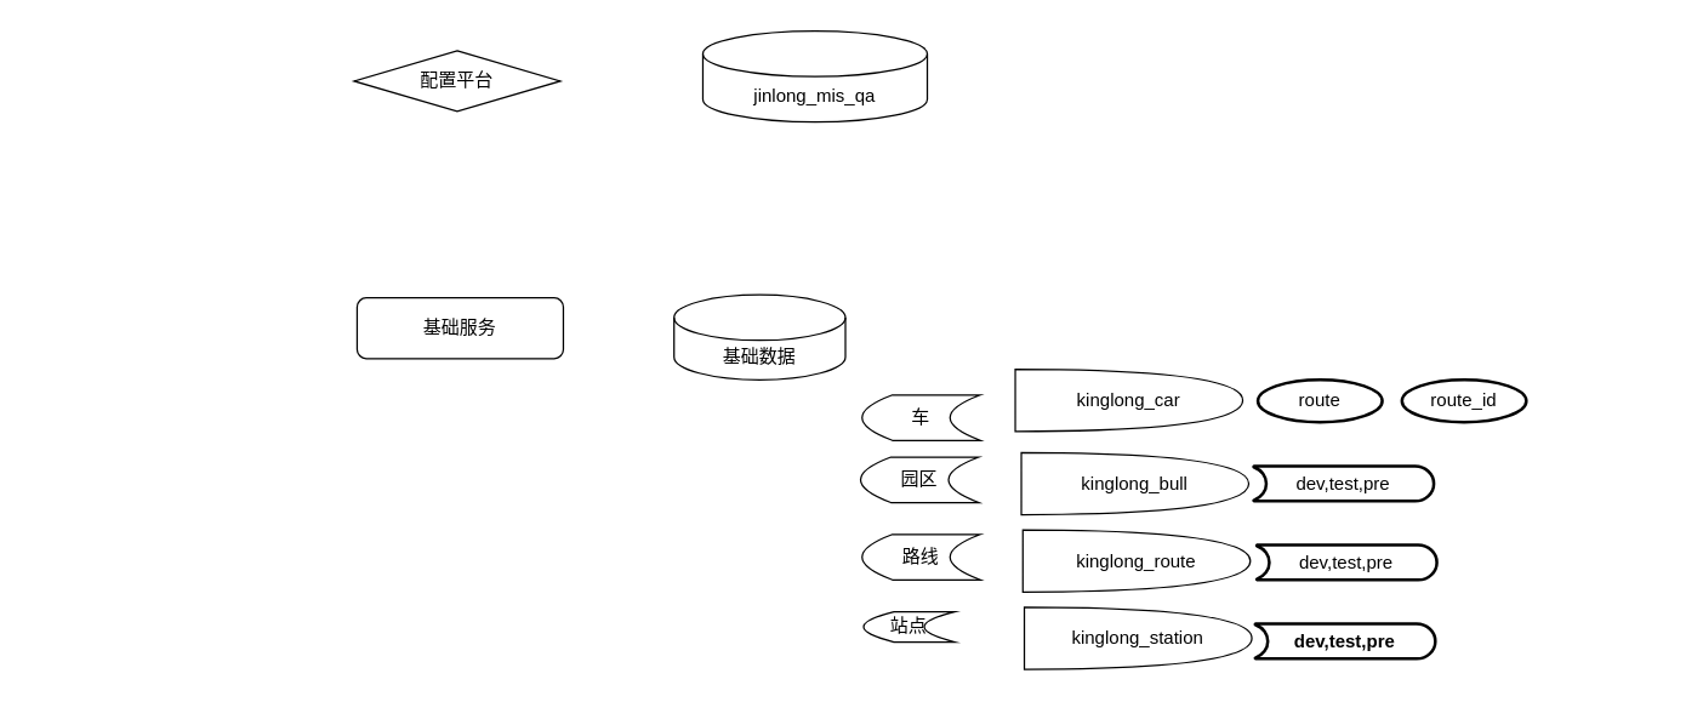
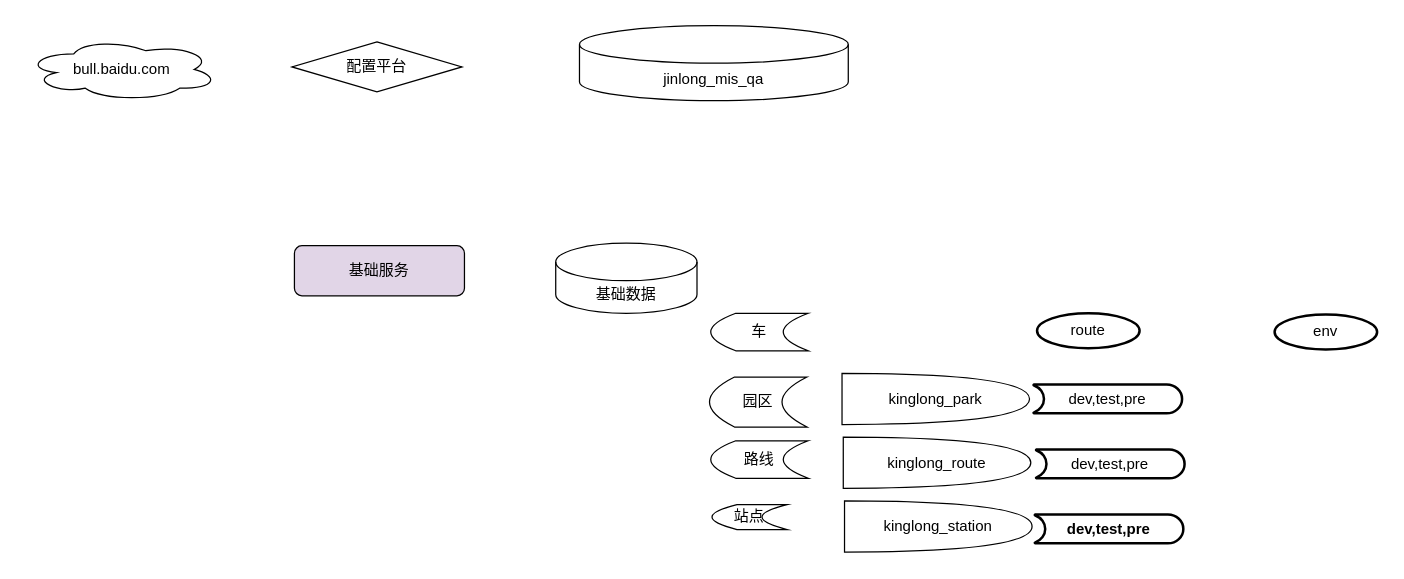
  <mxCell id="0" />
  <mxCell id="1" parent="0" />
- <mxCell id="2" value="jinlong_mis_qa" style="shape=cylinder3;whiteSpace=wrap;html=1;boundedLbl=1;backgroundOutline=1;size=15;" vertex="1" parent="1"><mxGeometry x="463" y="20" width="148" height="60" as="geometry" /></mxCell>
+ <mxCell id="2" value="jinlong_mis_qa" style="shape=cylinder3;whiteSpace=wrap;html=1;boundedLbl=1;backgroundOutline=1;size=15;" vertex="1" parent="1"><mxGeometry x="463" y="20" width="215" height="60" as="geometry" /></mxCell>
+ <mxCell id="3" value="bull.baidu.com" style="ellipse;shape=cloud;whiteSpace=wrap;html=1;" vertex="1" parent="1"><mxGeometry x="20" y="30" width="154" height="50" as="geometry" /></mxCell>
  <mxCell id="4" value="配置平台" style="rhombus;whiteSpace=wrap;html=1;" vertex="1" parent="1"><mxGeometry x="233" y="33" width="136" height="40" as="geometry" /></mxCell>
- <mxCell id="5" value="基础服务" style="rounded=1;whiteSpace=wrap;html=1;" vertex="1" parent="1"><mxGeometry x="235" y="196" width="136" height="40" as="geometry" /></mxCell>
+ <mxCell id="5" value="基础服务" style="rounded=1;whiteSpace=wrap;html=1;fillColor=#e1d5e7;" vertex="1" parent="1"><mxGeometry x="235" y="196" width="136" height="40" as="geometry" /></mxCell>
  <mxCell id="6" value="基础数据" style="shape=cylinder3;whiteSpace=wrap;html=1;boundedLbl=1;backgroundOutline=1;size=15;" vertex="1" parent="1"><mxGeometry x="444" y="194" width="113" height="56" as="geometry" /></mxCell>
- <mxCell id="7" value="kinglong_car" style="shape=or;whiteSpace=wrap;html=1;" vertex="1" parent="1"><mxGeometry x="669" y="243" width="150" height="41" as="geometry" /></mxCell>
- <mxCell id="8" value="车" style="shape=dataStorage;whiteSpace=wrap;html=1;fixedSize=1;" vertex="1" parent="1"><mxGeometry x="568" y="260" width="78" height="30" as="geometry" /></mxCell>
- <mxCell id="9" value="园区" style="shape=dataStorage;whiteSpace=wrap;html=1;fixedSize=1;" vertex="1" parent="1"><mxGeometry x="567" y="301" width="78" height="30" as="geometry" /></mxCell>
+ <mxCell id="8" value="车" style="shape=dataStorage;whiteSpace=wrap;html=1;fixedSize=1;" vertex="1" parent="1"><mxGeometry x="568" y="250" width="78" height="30" as="geometry" /></mxCell>
+ <mxCell id="9" value="园区" style="shape=dataStorage;whiteSpace=wrap;html=1;fixedSize=1;" vertex="1" parent="1"><mxGeometry x="567" y="301" width="78" height="40" as="geometry" /></mxCell>
  <mxCell id="10" value="路线" style="shape=dataStorage;whiteSpace=wrap;html=1;fixedSize=1;" vertex="1" parent="1"><mxGeometry x="568" y="352" width="78" height="30" as="geometry" /></mxCell>
  <mxCell id="11" value="站点" style="shape=dataStorage;whiteSpace=wrap;html=1;fixedSize=1;" vertex="1" parent="1"><mxGeometry x="569" y="403" width="60" height="20" as="geometry" /></mxCell>
- <mxCell id="12" value="kinglong_bull" style="shape=or;whiteSpace=wrap;html=1;" vertex="1" parent="1"><mxGeometry x="673" y="298" width="150" height="41" as="geometry" /></mxCell>
+ <mxCell id="12" value="kinglong_park" style="shape=or;whiteSpace=wrap;html=1;" vertex="1" parent="1"><mxGeometry x="673" y="298" width="150" height="41" as="geometry" /></mxCell>
  <mxCell id="13" value="dev,test,pre" style="strokeWidth=2;html=1;shape=mxgraph.flowchart.stored_data;whiteSpace=wrap;direction=west;" vertex="1" parent="1"><mxGeometry x="826" y="307" width="119" height="23" as="geometry" /></mxCell>
  <mxCell id="14" value="kinglong_route" style="shape=or;whiteSpace=wrap;html=1;" vertex="1" parent="1"><mxGeometry x="674" y="349" width="150" height="41" as="geometry" /></mxCell>
  <mxCell id="15" value="kinglong_station" style="shape=or;whiteSpace=wrap;html=1;" vertex="1" parent="1"><mxGeometry x="675" y="400" width="150" height="41" as="geometry" /></mxCell>
  <mxCell id="16" value="dev,test,pre" style="strokeWidth=2;html=1;shape=mxgraph.flowchart.stored_data;whiteSpace=wrap;direction=west;" vertex="1" parent="1"><mxGeometry x="828" y="359" width="119" height="23" as="geometry" /></mxCell>
  <mxCell id="17" value="dev,test,pre" style="strokeWidth=2;html=1;shape=mxgraph.flowchart.stored_data;whiteSpace=wrap;direction=west;fontStyle=1" vertex="1" parent="1"><mxGeometry x="827" y="411" width="119" height="23" as="geometry" /></mxCell>
  <mxCell id="18" value="route" style="strokeWidth=2;html=1;shape=mxgraph.flowchart.start_1;whiteSpace=wrap;" vertex="1" parent="1"><mxGeometry x="829" y="250" width="82" height="28" as="geometry" /></mxCell>
- <mxCell id="19" value="route_id" style="strokeWidth=2;html=1;shape=mxgraph.flowchart.start_1;whiteSpace=wrap;" vertex="1" parent="1"><mxGeometry x="924" y="250" width="82" height="28" as="geometry" /></mxCell>
+ <mxCell id="20" value="env" style="strokeWidth=2;html=1;shape=mxgraph.flowchart.start_1;whiteSpace=wrap;" vertex="1" parent="1"><mxGeometry x="1019" y="251" width="82" height="28" as="geometry" /></mxCell>
